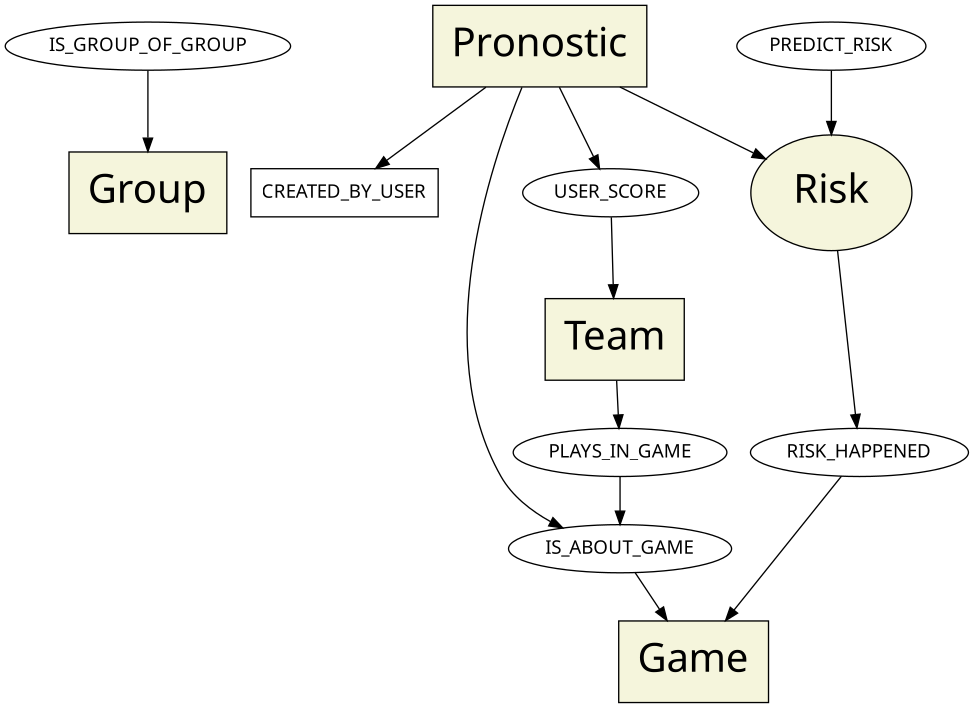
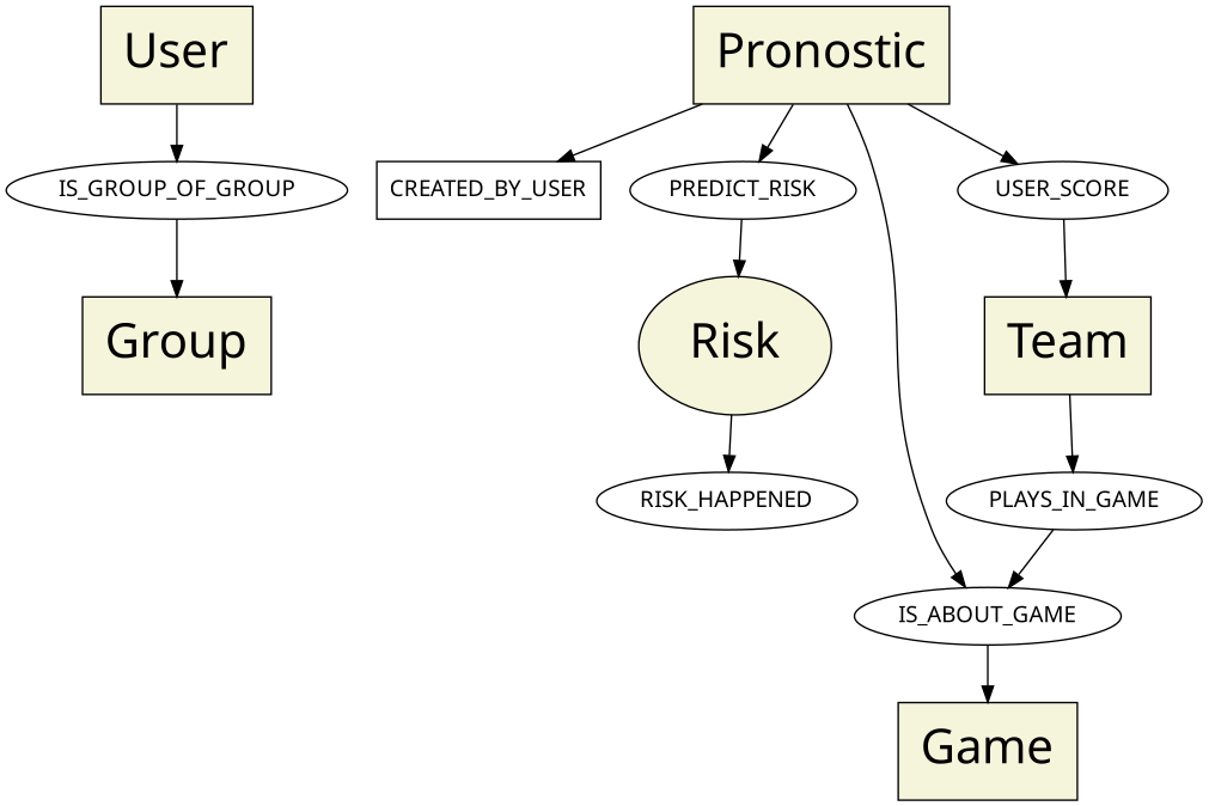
  digraph {
    node [fontname=sansserif shape=ellipse]
+   User [fillcolor=beige fontsize=30 margin="0.2,0.2" shape=rect style=filled]
    n2 [label=IS_GROUP_OF_GROUP]
    Group [fillcolor=beige fontsize=30 margin="0.2,0.2" shape=rect style=filled]
    Pronostic [fillcolor=beige fontsize=30 margin="0.2,0.2" shape=rect style=filled]
    CREATED_BY_USER [shape=box]
    PREDICT_RISK
    IS_ABOUT_GAME
    n8 [label=USER_SCORE]
    Risk [fillcolor=beige fontsize=30 margin="0.2,0.2" style=filled]
    Game [fillcolor=beige fontsize=30 margin="0.2,0.2" shape=rect style=filled]
    Team [fillcolor=beige fontsize=30 margin="0.2,0.2" shape=rect style=filled]
    RISK_HAPPENED
    PLAYS_IN_GAME
+   User -> n2
    n2 -> Group
    Pronostic -> CREATED_BY_USER
-   Pronostic -> Risk
+   Pronostic -> PREDICT_RISK
    Pronostic -> IS_ABOUT_GAME
    Pronostic -> n8
    PREDICT_RISK -> Risk
    IS_ABOUT_GAME -> Game
    n8 -> Team
    Risk -> RISK_HAPPENED
    Team -> PLAYS_IN_GAME
-   RISK_HAPPENED -> Game
    PLAYS_IN_GAME -> IS_ABOUT_GAME
  }
